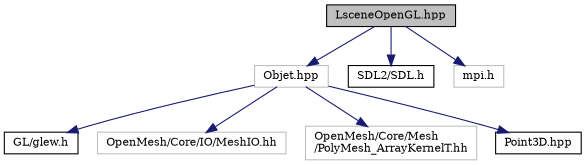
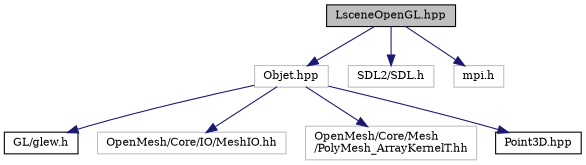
  digraph {
    fontname="DejaVu Serif"
    node [color=grey75 fillcolor=white fontname="DejaVu Serif" fontsize=10 shape=record style=filled]
    edge [color=midnightblue fontname="DejaVu Serif" fontsize=10 labelfontname=Helvetica labelfontsize=10 style=solid]
    n1 [color=black fillcolor=grey75 fontcolor=black height=0.2 label="LsceneOpenGL.hpp" width=0.4]
    n2 [height=0.2 label="Objet.hpp" width=0.4]
-   n3 [color=black height=0.2 label="SDL2/SDL.h" width=0.4]
+   n3 [height=0.2 label="SDL2/SDL.h" width=0.4]
    n4 [height=0.2 label="mpi.h" width=0.4]
    n5 [color=black height=0.2 label="GL/glew.h" width=0.4]
    n6 [height=0.2 label="OpenMesh/Core/IO/MeshIO.hh" width=0.4]
    n7 [height=0.2 label="OpenMesh/Core/Mesh\l/PolyMesh_ArrayKernelT.hh" width=0.4]
    n8 [color=black height=0.2 label="Point3D.hpp" width=0.4]
    n1 -> n2
    n1 -> n3
    n1 -> n4
    n2 -> n5
    n2 -> n6
    n2 -> n7
    n2 -> n8
  }
